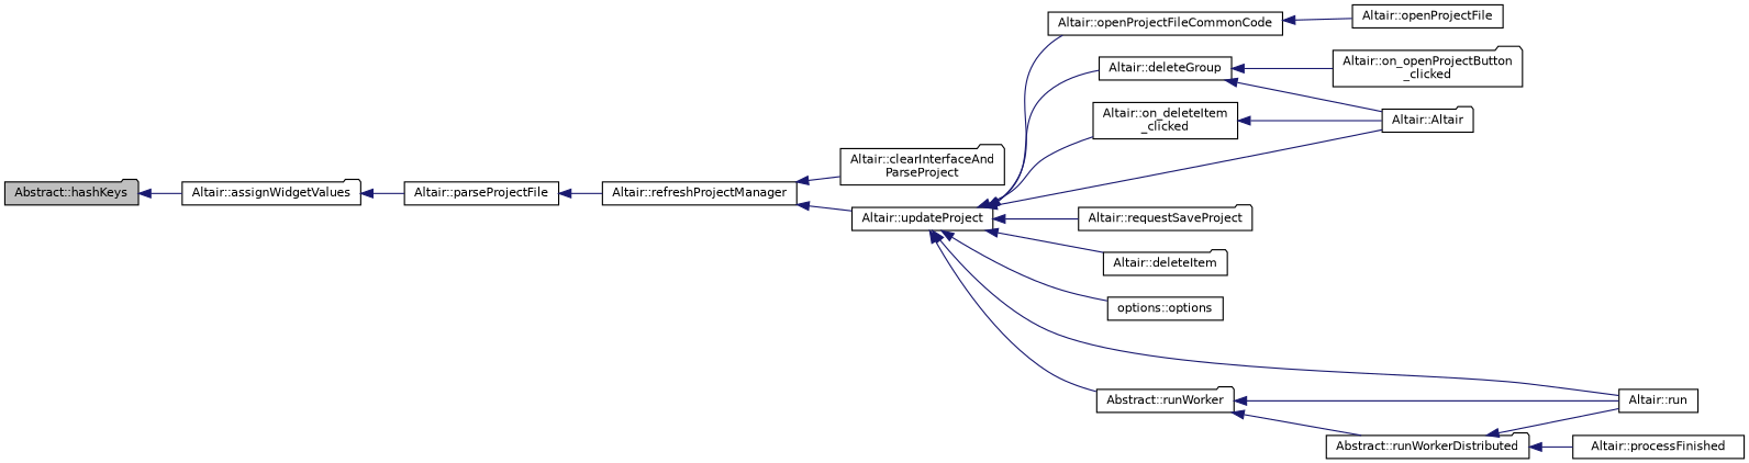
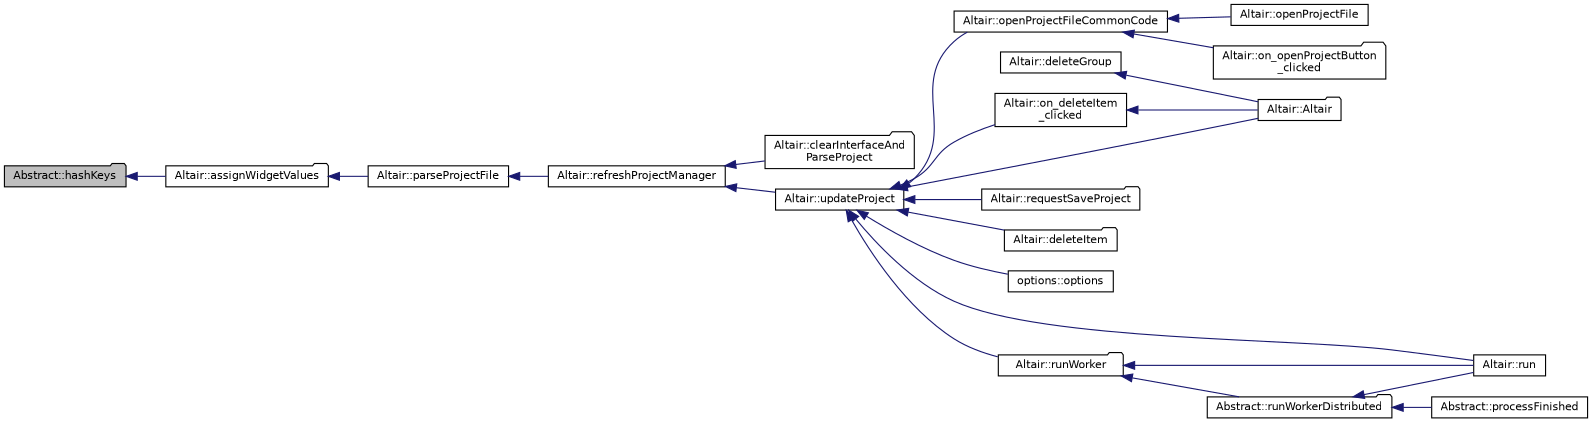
  digraph {
    rankdir=LR
    node [color=black fillcolor=white fontname=Helvetica fontsize=10 shape=box style=filled]
    edge [color=midnightblue dir=back fontname=Helvetica fontsize=10 labelfontname=Helvetica labelfontsize=10 style=solid]
    n1 [fillcolor=grey75 fontcolor=black height=0.2 label="Abstract::hashKeys" shape=folder width=0.4]
    n2 [height=0.2 label="Altair::assignWidgetValues" shape=folder width=0.4]
    n3 [height=0.2 label="Altair::parseProjectFile" width=0.4]
    n4 [height=0.2 label="Altair::refreshProjectManager" width=0.4]
    n5 [height=0.2 label="Altair::clearInterfaceAnd\lParseProject" shape=folder width=0.4]
    n6 [height=0.2 label="Altair::updateProject" width=0.4]
    n7 [height=0.2 label="Altair::openProjectFileCommonCode" width=0.4]
    n8 [height=0.2 label="Altair::Altair" shape=folder width=0.4]
    n9 [height=0.2 label="Altair::deleteGroup" width=0.4]
    n10 [height=0.2 label="Altair::on_deleteItem\l_clicked" width=0.4]
    n11 [height=0.2 label="Altair::requestSaveProject" shape=folder width=0.4]
    n12 [height=0.2 label="Altair::deleteItem" shape=folder width=0.4]
    n13 [height=0.2 label="options::options" width=0.4]
-   n14 [height=0.2 label="Abstract::runWorker" shape=folder width=0.4]
+   n14 [height=0.2 label="Altair::runWorker" shape=folder width=0.4]
    n15 [height=0.2 label="Altair::run" width=0.4]
    n16 [height=0.2 label="Altair::on_openProjectButton\l_clicked" shape=folder width=0.4]
    n17 [height=0.2 label="Altair::openProjectFile" width=0.4]
    n18 [height=0.2 label="Abstract::runWorkerDistributed" shape=folder width=0.4]
-   n19 [height=0.2 label="Altair::processFinished" width=0.4]
+   n19 [height=0.2 label="Abstract::processFinished" width=0.4]
    n1 -> n2
    n2 -> n3
    n3 -> n4
    n4 -> n5
    n4 -> n6
    n6 -> n7
    n6 -> n8
-   n6 -> n9
    n6 -> n10
    n6 -> n11
    n6 -> n12
    n6 -> n13
    n6 -> n14
    n6 -> n15
-   n9 -> n16
+   n7 -> n16
    n7 -> n17
    n9 -> n8
    n10 -> n8
    n14 -> n15
    n14 -> n18
    n18 -> n15
    n18 -> n19
  }
